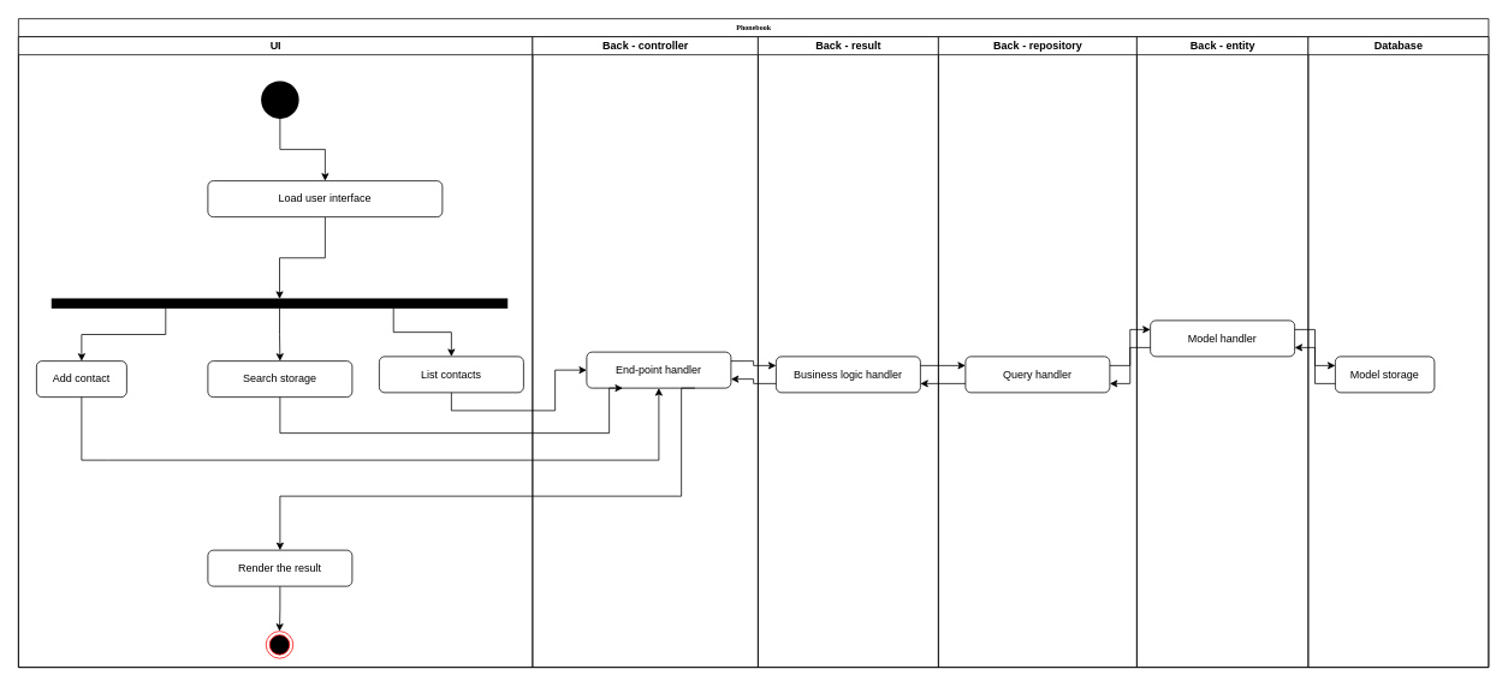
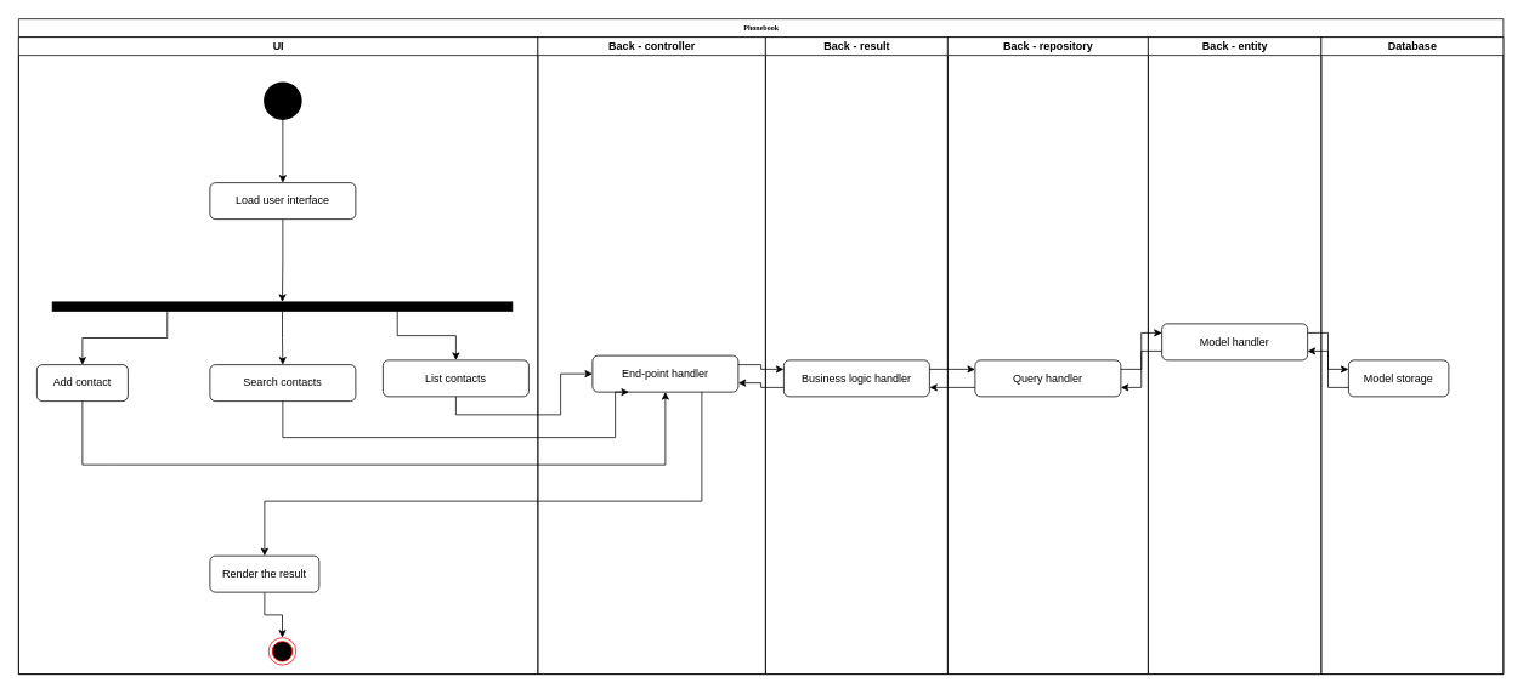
  <mxCell id="0" />
  <mxCell id="1" parent="0" />
  <mxCell id="2" value="Phonebook" style="swimlane;html=1;childLayout=stackLayout;startSize=20;rounded=0;shadow=0;labelBackgroundColor=none;strokeWidth=1;fontFamily=Verdana;fontSize=8;align=center;" parent="1" vertex="1"><mxGeometry x="20" y="20" width="1630" height="720" as="geometry" /></mxCell>
  <mxCell id="3" value="UI" style="swimlane;html=1;startSize=20;" parent="2" vertex="1"><mxGeometry y="20" width="570" height="700" as="geometry" /></mxCell>
  <mxCell id="4" style="edgeStyle=orthogonalEdgeStyle;rounded=0;orthogonalLoop=1;jettySize=auto;html=1;exitX=0.5;exitY=1;exitDx=0;exitDy=0;" edge="1" parent="3" source="5" target="7"><mxGeometry relative="1" as="geometry" /></mxCell>
  <mxCell id="5" value="" style="shape=ellipse;html=1;fillColor=#000000;strokeWidth=2;verticalLabelPosition=bottom;verticalAlignment=top;perimeter=ellipsePerimeter;" vertex="1" parent="3"><mxGeometry x="270" y="50" width="40" height="40" as="geometry" /></mxCell>
  <mxCell id="6" style="edgeStyle=orthogonalEdgeStyle;rounded=0;orthogonalLoop=1;jettySize=auto;html=1;exitX=0.5;exitY=1;exitDx=0;exitDy=0;entryX=0.5;entryY=0;entryDx=0;entryDy=0;" edge="1" parent="3" source="7" target="11"><mxGeometry relative="1" as="geometry" /></mxCell>
- <mxCell id="7" value="Load user interface" style="shape=rect;html=1;rounded=1;whiteSpace=wrap;align=center;" vertex="1" parent="3"><mxGeometry x="210" y="160" width="260" height="40" as="geometry" /></mxCell>
+ <mxCell id="7" value="Load user interface" style="shape=rect;html=1;rounded=1;whiteSpace=wrap;align=center;" vertex="1" parent="3"><mxGeometry x="210" y="160" width="160" height="40" as="geometry" /></mxCell>
  <mxCell id="8" style="edgeStyle=orthogonalEdgeStyle;rounded=0;orthogonalLoop=1;jettySize=auto;html=1;exitX=0.75;exitY=1;exitDx=0;exitDy=0;" edge="1" parent="3" source="11" target="14"><mxGeometry relative="1" as="geometry" /></mxCell>
  <mxCell id="9" style="edgeStyle=orthogonalEdgeStyle;rounded=0;orthogonalLoop=1;jettySize=auto;html=1;exitX=0.5;exitY=1;exitDx=0;exitDy=0;" edge="1" parent="3" source="11" target="13"><mxGeometry relative="1" as="geometry" /></mxCell>
  <mxCell id="10" style="edgeStyle=orthogonalEdgeStyle;rounded=0;orthogonalLoop=1;jettySize=auto;html=1;exitX=0.25;exitY=1;exitDx=0;exitDy=0;" edge="1" parent="3" source="11" target="12"><mxGeometry relative="1" as="geometry" /></mxCell>
  <mxCell id="11" value="" style="whiteSpace=wrap;html=1;rounded=0;shadow=0;comic=0;labelBackgroundColor=none;strokeWidth=1;fillColor=#000000;fontFamily=Verdana;fontSize=12;align=center;rotation=0;" vertex="1" parent="3"><mxGeometry x="37" y="291" width="505" height="10" as="geometry" /></mxCell>
  <mxCell id="12" value="Add contact" style="shape=rect;html=1;rounded=1;whiteSpace=wrap;align=center;" vertex="1" parent="3"><mxGeometry x="20" y="360" width="100" height="40" as="geometry" /></mxCell>
- <mxCell id="13" value="Search storage" style="shape=rect;html=1;rounded=1;whiteSpace=wrap;align=center;" vertex="1" parent="3"><mxGeometry x="210" y="360" width="160" height="40" as="geometry" /></mxCell>
+ <mxCell id="13" value="Search contacts" style="shape=rect;html=1;rounded=1;whiteSpace=wrap;align=center;" vertex="1" parent="3"><mxGeometry x="210" y="360" width="160" height="40" as="geometry" /></mxCell>
  <mxCell id="14" value="List contacts" style="shape=rect;html=1;rounded=1;whiteSpace=wrap;align=center;" vertex="1" parent="3"><mxGeometry x="400" y="355" width="160" height="40" as="geometry" /></mxCell>
  <mxCell id="15" style="edgeStyle=orthogonalEdgeStyle;rounded=0;orthogonalLoop=1;jettySize=auto;html=1;exitX=0.5;exitY=1;exitDx=0;exitDy=0;entryX=0.5;entryY=0;entryDx=0;entryDy=0;" edge="1" parent="3" source="16" target="17"><mxGeometry relative="1" as="geometry" /></mxCell>
- <mxCell id="16" value="Render the result" style="shape=rect;html=1;rounded=1;whiteSpace=wrap;align=center;" vertex="1" parent="3"><mxGeometry x="210" y="570" width="160" height="40" as="geometry" /></mxCell>
+ <mxCell id="16" value="Render the result" style="shape=rect;html=1;rounded=1;whiteSpace=wrap;align=center;" vertex="1" parent="3"><mxGeometry x="210" y="570" width="120" height="40" as="geometry" /></mxCell>
  <mxCell id="17" value="" style="ellipse;html=1;shape=endState;fillColor=#000000;strokeColor=#ff0000;" vertex="1" parent="3"><mxGeometry x="274.5" y="660" width="30" height="30" as="geometry" /></mxCell>
  <mxCell id="18" value="Back - controller" style="swimlane;html=1;startSize=20;" parent="2" vertex="1"><mxGeometry x="570" y="20" width="250" height="700" as="geometry" /></mxCell>
  <mxCell id="19" value="End-point handler" style="shape=rect;html=1;rounded=1;whiteSpace=wrap;align=center;" vertex="1" parent="18"><mxGeometry x="60" y="350" width="160" height="40" as="geometry" /></mxCell>
  <mxCell id="20" value="Back - result" style="swimlane;html=1;startSize=20;" parent="2" vertex="1"><mxGeometry x="820" y="20" width="200" height="700" as="geometry" /></mxCell>
  <mxCell id="21" value="Business logic handler" style="shape=rect;html=1;rounded=1;whiteSpace=wrap;align=center;" vertex="1" parent="20"><mxGeometry x="20" y="355" width="160" height="40" as="geometry" /></mxCell>
  <mxCell id="22" value="Back - repository" style="swimlane;html=1;startSize=20;" parent="2" vertex="1"><mxGeometry x="1020" y="20" width="220" height="700" as="geometry" /></mxCell>
  <mxCell id="23" value="Query handler" style="shape=rect;html=1;rounded=1;whiteSpace=wrap;align=center;" vertex="1" parent="22"><mxGeometry x="30" y="355" width="160" height="40" as="geometry" /></mxCell>
  <mxCell id="24" value="Back - entity" style="swimlane;html=1;startSize=20;" parent="2" vertex="1"><mxGeometry x="1240" y="20" width="190" height="700" as="geometry" /></mxCell>
  <mxCell id="25" value="Model handler" style="shape=rect;html=1;rounded=1;whiteSpace=wrap;align=center;" vertex="1" parent="24"><mxGeometry x="15" y="315" width="160" height="40" as="geometry" /></mxCell>
  <mxCell id="26" value="Database" style="swimlane;html=1;startSize=20;" parent="2" vertex="1"><mxGeometry x="1430" y="20" width="200" height="700" as="geometry" /></mxCell>
  <mxCell id="27" value="Model storage" style="shape=rect;html=1;rounded=1;whiteSpace=wrap;align=center;" vertex="1" parent="26"><mxGeometry x="30" y="355" width="110" height="40" as="geometry" /></mxCell>
  <mxCell id="28" style="edgeStyle=orthogonalEdgeStyle;rounded=0;orthogonalLoop=1;jettySize=auto;html=1;exitX=1;exitY=0.25;exitDx=0;exitDy=0;entryX=0;entryY=0.25;entryDx=0;entryDy=0;" edge="1" parent="2" source="19" target="21"><mxGeometry relative="1" as="geometry" /></mxCell>
  <mxCell id="29" style="edgeStyle=orthogonalEdgeStyle;rounded=0;orthogonalLoop=1;jettySize=auto;html=1;exitX=0;exitY=0.75;exitDx=0;exitDy=0;entryX=1;entryY=0.75;entryDx=0;entryDy=0;" edge="1" parent="2" source="21" target="19"><mxGeometry relative="1" as="geometry" /></mxCell>
  <mxCell id="30" style="edgeStyle=orthogonalEdgeStyle;rounded=0;orthogonalLoop=1;jettySize=auto;html=1;exitX=1;exitY=0.25;exitDx=0;exitDy=0;entryX=0;entryY=0.25;entryDx=0;entryDy=0;" edge="1" parent="2" source="21" target="23"><mxGeometry relative="1" as="geometry" /></mxCell>
  <mxCell id="31" style="edgeStyle=orthogonalEdgeStyle;rounded=0;orthogonalLoop=1;jettySize=auto;html=1;exitX=0;exitY=0.75;exitDx=0;exitDy=0;entryX=1;entryY=0.75;entryDx=0;entryDy=0;" edge="1" parent="2" source="23" target="21"><mxGeometry relative="1" as="geometry" /></mxCell>
  <mxCell id="32" style="edgeStyle=orthogonalEdgeStyle;rounded=0;orthogonalLoop=1;jettySize=auto;html=1;exitX=1;exitY=0.25;exitDx=0;exitDy=0;entryX=0;entryY=0.25;entryDx=0;entryDy=0;" edge="1" parent="2" source="23" target="25"><mxGeometry relative="1" as="geometry" /></mxCell>
  <mxCell id="33" style="edgeStyle=orthogonalEdgeStyle;rounded=0;orthogonalLoop=1;jettySize=auto;html=1;exitX=0;exitY=0.75;exitDx=0;exitDy=0;entryX=1;entryY=0.75;entryDx=0;entryDy=0;" edge="1" parent="2" source="25" target="23"><mxGeometry relative="1" as="geometry" /></mxCell>
  <mxCell id="34" style="edgeStyle=orthogonalEdgeStyle;rounded=0;orthogonalLoop=1;jettySize=auto;html=1;exitX=1;exitY=0.25;exitDx=0;exitDy=0;entryX=0;entryY=0.25;entryDx=0;entryDy=0;" edge="1" parent="2" source="25" target="27"><mxGeometry relative="1" as="geometry" /></mxCell>
  <mxCell id="35" style="edgeStyle=orthogonalEdgeStyle;rounded=0;orthogonalLoop=1;jettySize=auto;html=1;exitX=0;exitY=0.75;exitDx=0;exitDy=0;entryX=1;entryY=0.75;entryDx=0;entryDy=0;" edge="1" parent="2" source="27" target="25"><mxGeometry relative="1" as="geometry" /></mxCell>
  <mxCell id="36" style="edgeStyle=orthogonalEdgeStyle;rounded=0;orthogonalLoop=1;jettySize=auto;html=1;exitX=0.5;exitY=1;exitDx=0;exitDy=0;entryX=0.5;entryY=1;entryDx=0;entryDy=0;" edge="1" parent="2" source="12" target="19"><mxGeometry relative="1" as="geometry"><Array as="points"><mxPoint x="100" y="490" /><mxPoint x="695" y="490" /></Array></mxGeometry></mxCell>
  <mxCell id="37" style="edgeStyle=orthogonalEdgeStyle;rounded=0;orthogonalLoop=1;jettySize=auto;html=1;exitX=0.5;exitY=1;exitDx=0;exitDy=0;entryX=0.25;entryY=1;entryDx=0;entryDy=0;" edge="1" parent="2" source="13" target="19"><mxGeometry relative="1" as="geometry"><Array as="points"><mxPoint x="290" y="460" /><mxPoint x="655" y="460" /></Array></mxGeometry></mxCell>
  <mxCell id="38" style="edgeStyle=orthogonalEdgeStyle;rounded=0;orthogonalLoop=1;jettySize=auto;html=1;exitX=0.5;exitY=1;exitDx=0;exitDy=0;entryX=0;entryY=0.5;entryDx=0;entryDy=0;" edge="1" parent="2" source="14" target="19"><mxGeometry relative="1" as="geometry" /></mxCell>
  <mxCell id="39" style="edgeStyle=orthogonalEdgeStyle;rounded=0;orthogonalLoop=1;jettySize=auto;html=1;exitX=0.75;exitY=1;exitDx=0;exitDy=0;entryX=0.5;entryY=0;entryDx=0;entryDy=0;" edge="1" parent="2" source="19" target="16"><mxGeometry relative="1" as="geometry"><Array as="points"><mxPoint x="735" y="530" /><mxPoint x="290" y="530" /></Array></mxGeometry></mxCell>
